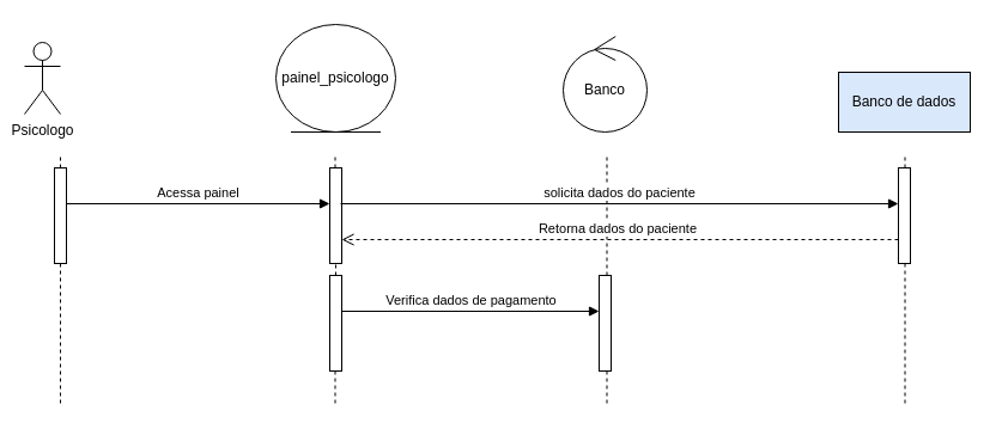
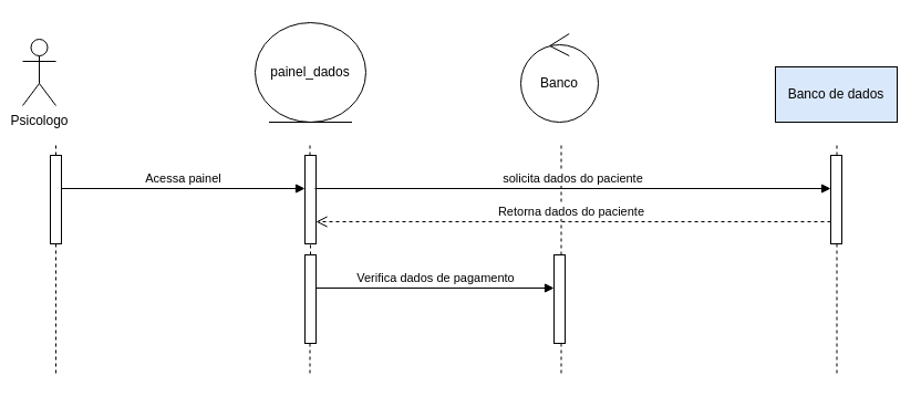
  <mxCell id="0" />
  <mxCell id="1" parent="0" />
- <mxCell id="2" value="painel_psicologo" style="ellipse;shape=umlEntity;whiteSpace=wrap;html=1;" vertex="1" parent="1"><mxGeometry x="230" y="20" width="100" height="90" as="geometry" /></mxCell>
+ <mxCell id="2" value="painel_dados" style="ellipse;shape=umlEntity;whiteSpace=wrap;html=1;" vertex="1" parent="1"><mxGeometry x="230" y="20" width="100" height="90" as="geometry" /></mxCell>
  <mxCell id="3" value="Psicologo" style="shape=umlActor;verticalLabelPosition=bottom;verticalAlign=top;html=1;" vertex="1" parent="1"><mxGeometry x="20" y="35" width="30" height="60" as="geometry" /></mxCell>
  <mxCell id="4" value="Banco" style="ellipse;shape=umlControl;whiteSpace=wrap;html=1;" vertex="1" parent="1"><mxGeometry x="470" y="30" width="70" height="80" as="geometry" /></mxCell>
  <mxCell id="5" value="Banco de dados" style="html=1;whiteSpace=wrap;fillColor=#dae8fc;" vertex="1" parent="1"><mxGeometry x="700" y="60" width="110" height="50" as="geometry" /></mxCell>
  <mxCell id="6" value="" style="endArrow=none;dashed=1;html=1;rounded=0;" edge="1" parent="1" source="11"><mxGeometry width="50" height="50" relative="1" as="geometry"><mxPoint x="50" y="337" as="sourcePoint" /><mxPoint x="50" y="130" as="targetPoint" /></mxGeometry></mxCell>
  <mxCell id="7" value="" style="endArrow=none;dashed=1;html=1;rounded=0;" edge="1" parent="1" source="13"><mxGeometry width="50" height="50" relative="1" as="geometry"><mxPoint x="279.5" y="337" as="sourcePoint" /><mxPoint x="279.5" y="130" as="targetPoint" /></mxGeometry></mxCell>
  <mxCell id="8" value="" style="endArrow=none;dashed=1;html=1;rounded=0;" edge="1" parent="1" source="15"><mxGeometry width="50" height="50" relative="1" as="geometry"><mxPoint x="506.5" y="337" as="sourcePoint" /><mxPoint x="506.5" y="130" as="targetPoint" /></mxGeometry></mxCell>
  <mxCell id="9" value="" style="endArrow=none;dashed=1;html=1;rounded=0;" edge="1" parent="1" source="17"><mxGeometry width="50" height="50" relative="1" as="geometry"><mxPoint x="755.5" y="337" as="sourcePoint" /><mxPoint x="755.5" y="130" as="targetPoint" /></mxGeometry></mxCell>
  <mxCell id="10" value="" style="endArrow=none;dashed=1;html=1;rounded=0;" edge="1" parent="1" target="11"><mxGeometry width="50" height="50" relative="1" as="geometry"><mxPoint x="50" y="337" as="sourcePoint" /><mxPoint x="50" y="130" as="targetPoint" /></mxGeometry></mxCell>
  <mxCell id="11" value="" style="html=1;points=[[0,0,0,0,5],[0,1,0,0,-5],[1,0,0,0,5],[1,1,0,0,-5]];perimeter=orthogonalPerimeter;outlineConnect=0;targetShapes=umlLifeline;portConstraint=eastwest;newEdgeStyle={&quot;curved&quot;:0,&quot;rounded&quot;:0};" vertex="1" parent="1"><mxGeometry x="45" y="140" width="10" height="80" as="geometry" /></mxCell>
  <mxCell id="12" value="" style="endArrow=none;dashed=1;html=1;rounded=0;" edge="1" parent="1" source="21" target="13"><mxGeometry width="50" height="50" relative="1" as="geometry"><mxPoint x="279.5" y="337" as="sourcePoint" /><mxPoint x="279.5" y="130" as="targetPoint" /></mxGeometry></mxCell>
  <mxCell id="13" value="" style="html=1;points=[[0,0,0,0,5],[0,1,0,0,-5],[1,0,0,0,5],[1,1,0,0,-5]];perimeter=orthogonalPerimeter;outlineConnect=0;targetShapes=umlLifeline;portConstraint=eastwest;newEdgeStyle={&quot;curved&quot;:0,&quot;rounded&quot;:0};" vertex="1" parent="1"><mxGeometry x="275" y="140" width="10" height="80" as="geometry" /></mxCell>
  <mxCell id="14" value="" style="endArrow=none;dashed=1;html=1;rounded=0;" edge="1" parent="1" target="15"><mxGeometry width="50" height="50" relative="1" as="geometry"><mxPoint x="506.5" y="337" as="sourcePoint" /><mxPoint x="506.5" y="130" as="targetPoint" /></mxGeometry></mxCell>
  <mxCell id="15" value="" style="html=1;points=[[0,0,0,0,5],[0,1,0,0,-5],[1,0,0,0,5],[1,1,0,0,-5]];perimeter=orthogonalPerimeter;outlineConnect=0;targetShapes=umlLifeline;portConstraint=eastwest;newEdgeStyle={&quot;curved&quot;:0,&quot;rounded&quot;:0};" vertex="1" parent="1"><mxGeometry x="500" y="230" width="10" height="80" as="geometry" /></mxCell>
  <mxCell id="16" value="" style="endArrow=none;dashed=1;html=1;rounded=0;" edge="1" parent="1" target="17"><mxGeometry width="50" height="50" relative="1" as="geometry"><mxPoint x="755.5" y="337" as="sourcePoint" /><mxPoint x="755.5" y="130" as="targetPoint" /></mxGeometry></mxCell>
  <mxCell id="17" value="" style="html=1;points=[[0,0,0,0,5],[0,1,0,0,-5],[1,0,0,0,5],[1,1,0,0,-5]];perimeter=orthogonalPerimeter;outlineConnect=0;targetShapes=umlLifeline;portConstraint=eastwest;newEdgeStyle={&quot;curved&quot;:0,&quot;rounded&quot;:0};" vertex="1" parent="1"><mxGeometry x="750" y="140" width="10" height="80" as="geometry" /></mxCell>
  <mxCell id="18" value="Acessa painel" style="html=1;verticalAlign=bottom;endArrow=block;curved=0;rounded=0;" edge="1" parent="1" target="13"><mxGeometry width="80" relative="1" as="geometry"><mxPoint x="55" y="170" as="sourcePoint" /><mxPoint x="135" y="170" as="targetPoint" /></mxGeometry></mxCell>
  <mxCell id="19" value="solicita dados do paciente" style="html=1;verticalAlign=bottom;endArrow=block;curved=0;rounded=0;" edge="1" parent="1" target="17"><mxGeometry width="80" relative="1" as="geometry"><mxPoint x="284" y="170" as="sourcePoint" /><mxPoint x="364" y="170" as="targetPoint" /></mxGeometry></mxCell>
  <mxCell id="20" value="" style="endArrow=none;dashed=1;html=1;rounded=0;" edge="1" parent="1" target="21"><mxGeometry width="50" height="50" relative="1" as="geometry"><mxPoint x="279.5" y="337" as="sourcePoint" /><mxPoint x="280" y="220" as="targetPoint" /></mxGeometry></mxCell>
  <mxCell id="21" value="" style="html=1;points=[[0,0,0,0,5],[0,1,0,0,-5],[1,0,0,0,5],[1,1,0,0,-5]];perimeter=orthogonalPerimeter;outlineConnect=0;targetShapes=umlLifeline;portConstraint=eastwest;newEdgeStyle={&quot;curved&quot;:0,&quot;rounded&quot;:0};" vertex="1" parent="1"><mxGeometry x="275" y="230" width="10" height="80" as="geometry" /></mxCell>
  <mxCell id="22" value="Verifica dados de pagamento" style="html=1;verticalAlign=bottom;endArrow=block;curved=0;rounded=0;" edge="1" parent="1" target="15"><mxGeometry width="80" relative="1" as="geometry"><mxPoint x="285" y="260" as="sourcePoint" /><mxPoint x="365" y="260" as="targetPoint" /></mxGeometry></mxCell>
  <mxCell id="23" value="Retorna dados do paciente&amp;nbsp;" style="html=1;verticalAlign=bottom;endArrow=open;dashed=1;endSize=8;curved=0;rounded=0;" edge="1" parent="1" source="17"><mxGeometry relative="1" as="geometry"><mxPoint x="365" y="200" as="sourcePoint" /><mxPoint x="285" y="200" as="targetPoint" /></mxGeometry></mxCell>
